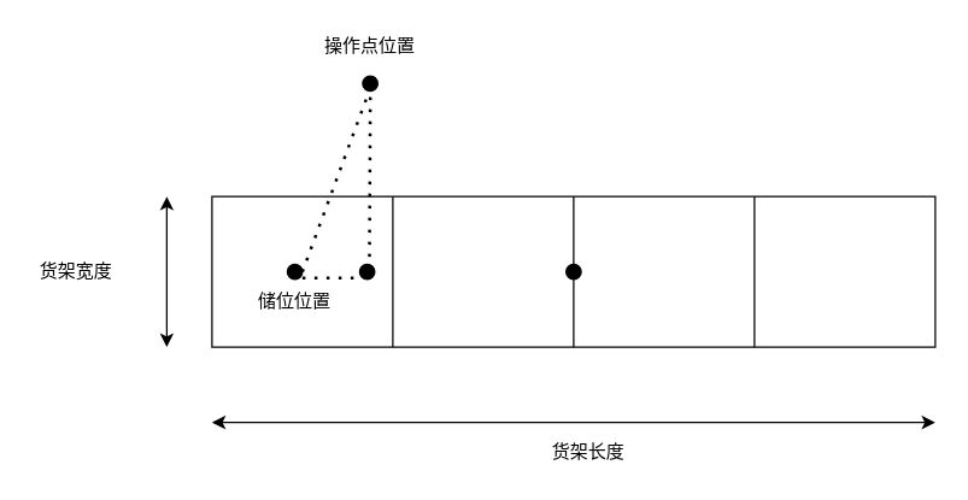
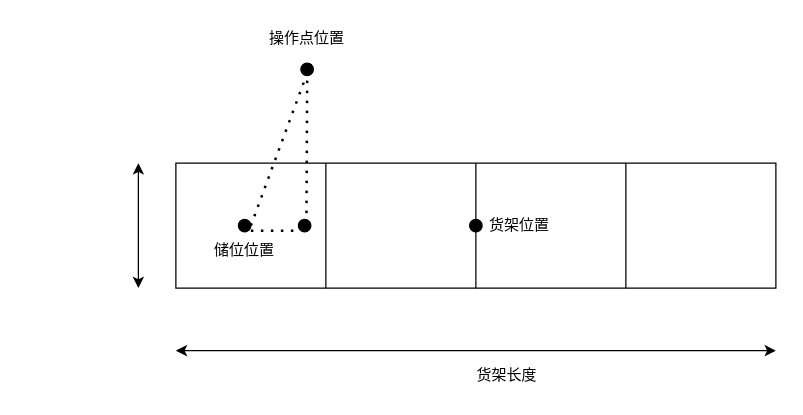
  <mxCell id="0" />
  <mxCell id="1" parent="0" />
  <mxCell id="2" value="" style="rounded=0;whiteSpace=wrap;html=1;" vertex="1" parent="1"><mxGeometry x="140" y="130" width="480" height="100" as="geometry" /></mxCell>
  <mxCell id="3" value="" style="endArrow=none;html=1;entryX=0.5;entryY=0;entryDx=0;entryDy=0;exitX=0.5;exitY=1;exitDx=0;exitDy=0;" edge="1" parent="1" source="11" target="2"><mxGeometry width="50" height="50" relative="1" as="geometry"><mxPoint x="330" y="210" as="sourcePoint" /><mxPoint x="380" y="160" as="targetPoint" /></mxGeometry></mxCell>
  <mxCell id="4" value="" style="endArrow=none;html=1;entryX=0.25;entryY=0;entryDx=0;entryDy=0;exitX=0.25;exitY=1;exitDx=0;exitDy=0;" edge="1" parent="1" source="2" target="2"><mxGeometry width="50" height="50" relative="1" as="geometry"><mxPoint x="330" y="210" as="sourcePoint" /><mxPoint x="380" y="160" as="targetPoint" /></mxGeometry></mxCell>
  <mxCell id="5" value="" style="endArrow=none;html=1;exitX=0.75;exitY=1;exitDx=0;exitDy=0;" edge="1" parent="1" source="2"><mxGeometry width="50" height="50" relative="1" as="geometry"><mxPoint x="450" y="180" as="sourcePoint" /><mxPoint x="500" y="130" as="targetPoint" /></mxGeometry></mxCell>
  <mxCell id="6" value="" style="endArrow=classic;startArrow=classic;html=1;" edge="1" parent="1"><mxGeometry width="50" height="50" relative="1" as="geometry"><mxPoint x="140" y="280" as="sourcePoint" /><mxPoint x="620" y="280" as="targetPoint" /></mxGeometry></mxCell>
- <mxCell id="7" value="货架长度" style="text;html=1;strokeColor=none;fillColor=none;align=center;verticalAlign=middle;whiteSpace=wrap;rounded=0;" vertex="1" parent="1"><mxGeometry x="360" y="290" width="60" height="20" as="geometry" /></mxCell>
- <mxCell id="8" value="货架宽度" style="text;html=1;strokeColor=none;fillColor=none;align=center;verticalAlign=middle;whiteSpace=wrap;rounded=0;" vertex="1" parent="1"><mxGeometry x="20" y="170" width="60" height="20" as="geometry" /></mxCell>
+ <mxCell id="7" value="货架长度" style="text;html=1;strokeColor=none;fillColor=none;align=center;verticalAlign=middle;whiteSpace=wrap;rounded=0;" vertex="1" parent="1"><mxGeometry x="375" y="290" width="60" height="20" as="geometry" /></mxCell>
  <mxCell id="9" value="" style="endArrow=classic;startArrow=classic;html=1;" edge="1" parent="1"><mxGeometry width="50" height="50" relative="1" as="geometry"><mxPoint x="110" y="230" as="sourcePoint" /><mxPoint x="110" y="130" as="targetPoint" /></mxGeometry></mxCell>
  <mxCell id="10" value="" style="ellipse;whiteSpace=wrap;html=1;aspect=fixed;fillColor=#000000;" vertex="1" parent="1"><mxGeometry x="190" y="175" width="10" height="10" as="geometry" /></mxCell>
  <mxCell id="11" value="" style="ellipse;whiteSpace=wrap;html=1;aspect=fixed;fillColor=#000000;" vertex="1" parent="1"><mxGeometry x="375" y="175" width="10" height="10" as="geometry" /></mxCell>
  <mxCell id="12" value="" style="endArrow=none;html=1;entryX=0.5;entryY=0;entryDx=0;entryDy=0;exitX=0.5;exitY=1;exitDx=0;exitDy=0;" edge="1" parent="1" source="2" target="11"><mxGeometry width="50" height="50" relative="1" as="geometry"><mxPoint x="380" y="230" as="sourcePoint" /><mxPoint x="380" y="130" as="targetPoint" /></mxGeometry></mxCell>
  <mxCell id="13" value="" style="ellipse;whiteSpace=wrap;html=1;aspect=fixed;fillColor=#000000;" vertex="1" parent="1"><mxGeometry x="240" y="50" width="10" height="10" as="geometry" /></mxCell>
+ <mxCell id="14" value="货架位置" style="text;html=1;strokeColor=none;fillColor=none;align=center;verticalAlign=middle;whiteSpace=wrap;rounded=0;" vertex="1" parent="1"><mxGeometry x="385" y="170" width="60" height="20" as="geometry" /></mxCell>
  <mxCell id="15" value="储位位置" style="text;html=1;strokeColor=none;fillColor=none;align=center;verticalAlign=middle;whiteSpace=wrap;rounded=0;" vertex="1" parent="1"><mxGeometry x="165" y="190" width="60" height="20" as="geometry" /></mxCell>
  <mxCell id="16" value="操作点位置" style="text;html=1;strokeColor=none;fillColor=none;align=center;verticalAlign=middle;whiteSpace=wrap;rounded=0;" vertex="1" parent="1"><mxGeometry x="210" y="20" width="70" height="20" as="geometry" /></mxCell>
  <mxCell id="17" value="" style="ellipse;whiteSpace=wrap;html=1;aspect=fixed;fillColor=#000000;" vertex="1" parent="1"><mxGeometry x="238" y="175" width="10" height="10" as="geometry" /></mxCell>
  <mxCell id="18" value="" style="endArrow=none;dashed=1;html=1;dashPattern=1 3;strokeWidth=2;exitX=0;exitY=0;exitDx=0;exitDy=0;" edge="1" parent="1"><mxGeometry width="50" height="50" relative="1" as="geometry"><mxPoint x="244.504" y="170.004" as="sourcePoint" /><mxPoint x="245.04" y="63.54" as="targetPoint" /></mxGeometry></mxCell>
  <mxCell id="19" value="" style="endArrow=none;dashed=1;html=1;dashPattern=1 3;strokeWidth=2;" edge="1" parent="1"><mxGeometry width="50" height="50" relative="1" as="geometry"><mxPoint x="200" y="184" as="sourcePoint" /><mxPoint x="240" y="184" as="targetPoint" /></mxGeometry></mxCell>
  <mxCell id="20" value="" style="endArrow=none;dashed=1;html=1;dashPattern=1 3;strokeWidth=2;" edge="1" parent="1"><mxGeometry width="50" height="50" relative="1" as="geometry"><mxPoint x="200" y="180" as="sourcePoint" /><mxPoint x="248" y="50" as="targetPoint" /></mxGeometry></mxCell>
